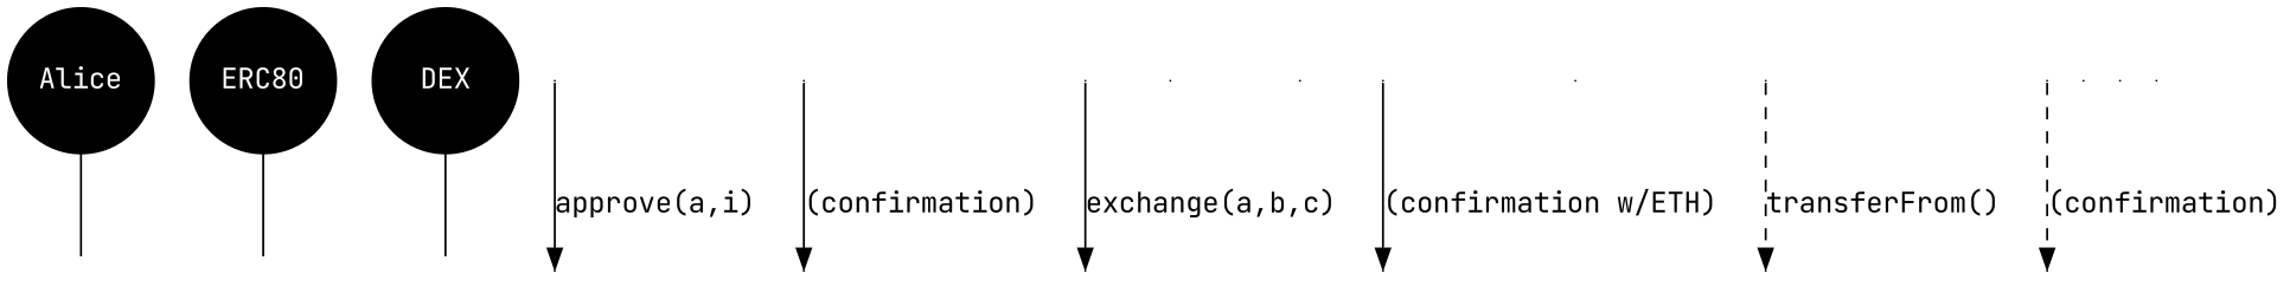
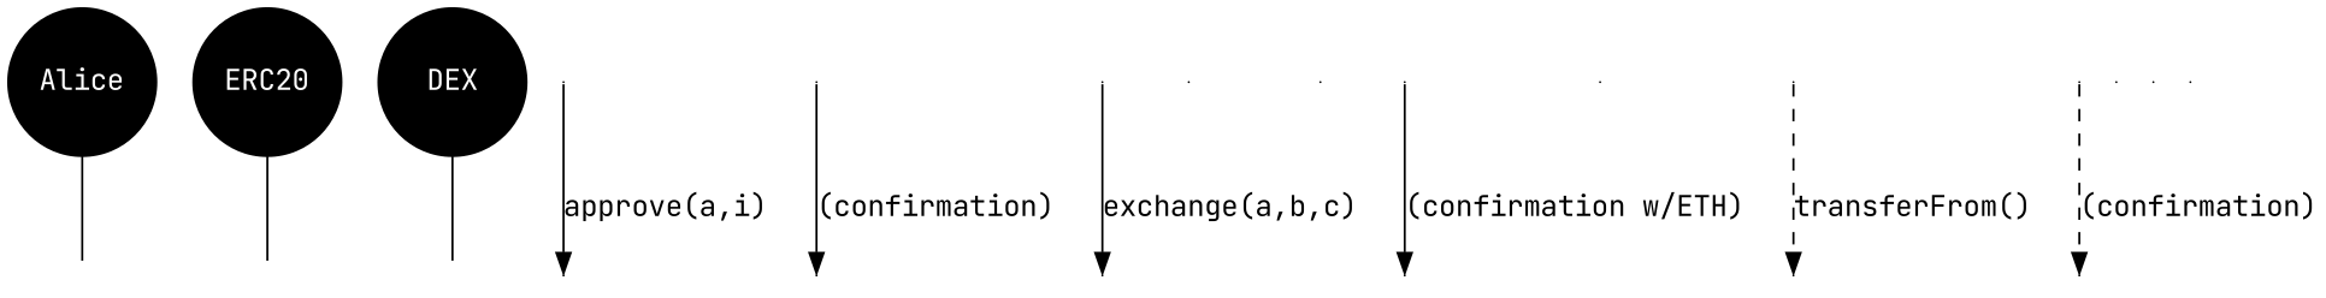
  digraph {
    fontname="JetBrains Mono"
    forcelabels=true
    labeljust=l
    rankdir=TB
    node [fontname="JetBrains Mono" shape=point]
    edge [fontname="JetBrains Mono"]
    n1 [color=black fillcolor=black fontcolor=white label=Alice shape=circle style=filled width=1]
    n2 [label=12 style=invis width=0.2]
-   n3 [color=black fillcolor=black fontcolor=white label=ERC80 shape=circle style=filled width=1]
+   n3 [color=black fillcolor=black fontcolor=white label=ERC20 shape=circle style=filled width=1]
    n4 [label=12 style=invis width=0.2]
    n5 [color=black fillcolor=black fontcolor=white label=DEX shape=circle style=filled width=1]
    n6 [label=12 style=invis width=0.2]
    n7 [label=1 width=0]
    n8 [label=1 width=0]
    n9 [label=2 width=0]
    n10 [label=1 width=0]
    n11 [label=1 width=0]
    n12 [label=2 width=0]
    n13 [label=3 width=0]
    n14 [label=4 width=0]
    n15 [label=2 width=0]
    n16 [label=1 width=0]
    n17 [label=2 width=0]
    n18 [label=3 width=0]
    n19 [label=3 width=0]
    n20 [label=4 width=0]
    n21 [label=1 width=0]
    n22 [label=2 width=0]
    n23 [label=2 width=0]
    n24 [label=4 width=0]
    n1 -> n2 [arrowhead=none]
    n3 -> n4 [arrowhead=none]
    n5 -> n6 [arrowhead=none]
    n7 -> n8 [label="approve(a,i)"]
    n10 -> n11 [label="exchange(a,b,c)"]
    n15 -> n9 [label="(confirmation)"]
    n18 -> n19 [label="(confirmation)" style=dashed]
    n23 -> n17 [label="transferFrom()" style=dashed]
    n24 -> n14 [label="(confirmation w/ETH)"]
  }
